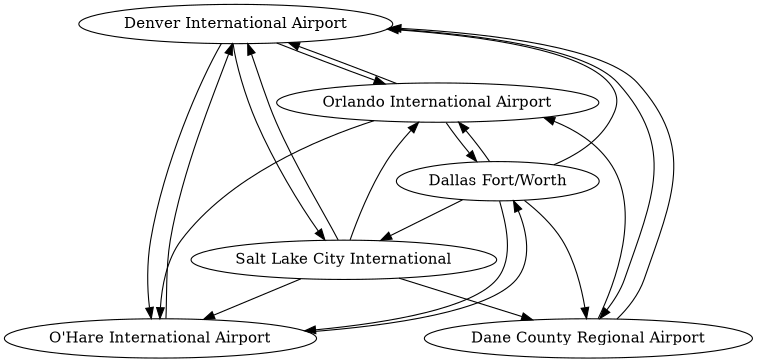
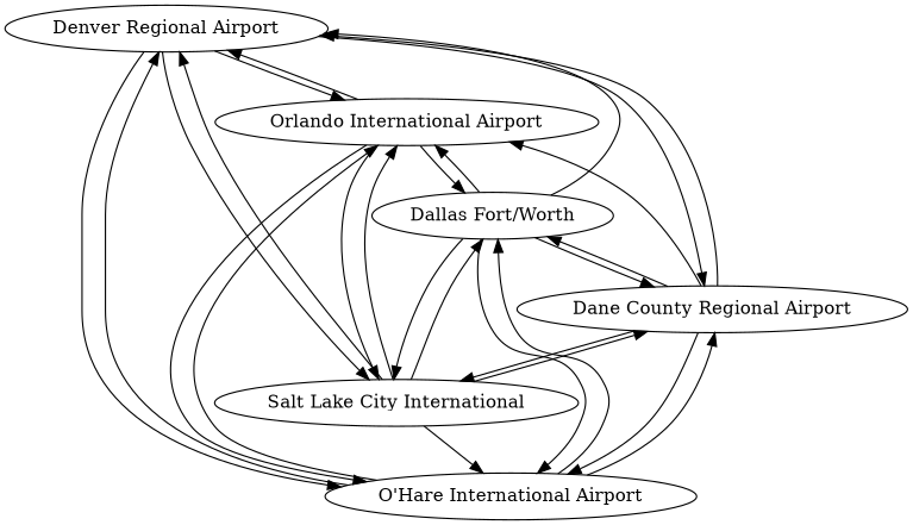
  digraph {
    edge [weight=84]
-   n1 [label="Denver International Airport"]
+   n1 [label="Denver Regional Airport"]
    n2 [label="Orlando International Airport"]
    n3 [label="Salt Lake City International"]
    n4 [label="O'Hare International Airport"]
    n5 [label="Dane County Regional Airport"]
    n6 [label="Dallas Fort/Worth"]
    n1 -> n2 [weight=60]
    n1 -> n3 [weight=54]
    n1 -> n4 [weight=69]
    n1 -> n5 [weight=34]
    n2 -> n1 [weight=60]
+   n2 -> n3
    n2 -> n4 [weight=44]
    n2 -> n6 [weight=41]
    n3 -> n1 [weight=54]
    n3 -> n2
    n3 -> n4 [weight=68]
    n3 -> n5
+   n3 -> n6 [weight=73]
    n4 -> n1 [weight=69]
+   n4 -> n2 [weight=44]
+   n4 -> n5 [weight=108]
    n4 -> n6 [weight=39]
    n5 -> n1 [weight=34]
    n5 -> n2 [weight=54]
+   n5 -> n3
+   n5 -> n4 [weight=108]
+   n5 -> n6
    n6 -> n1 [weight=30]
    n6 -> n2 [weight=41]
    n6 -> n3 [weight=73]
    n6 -> n4 [weight=39]
    n6 -> n5
  }
